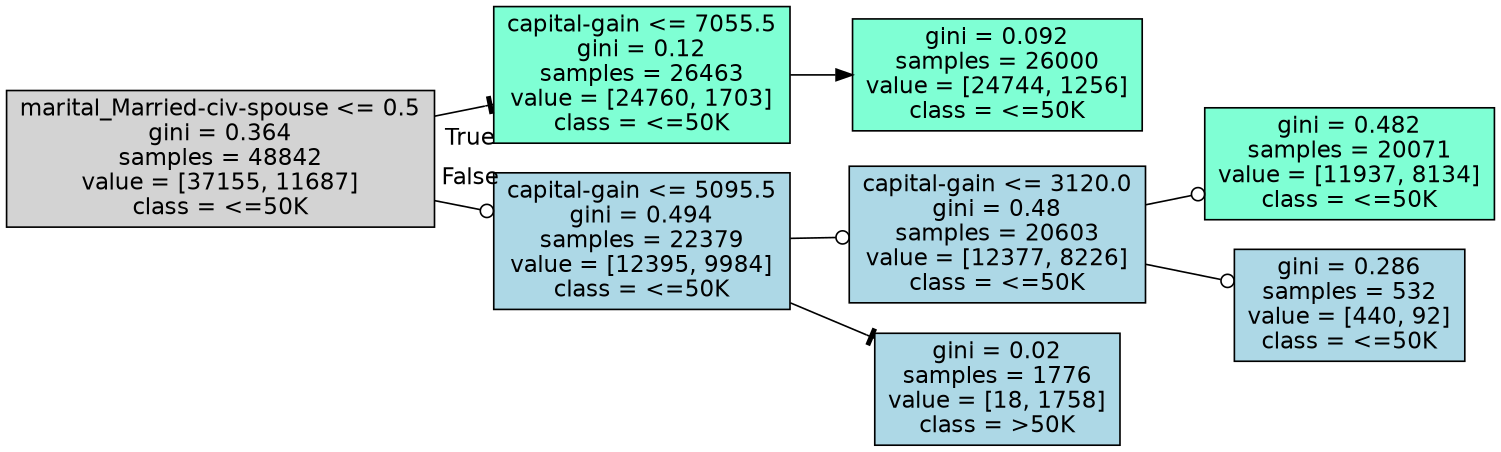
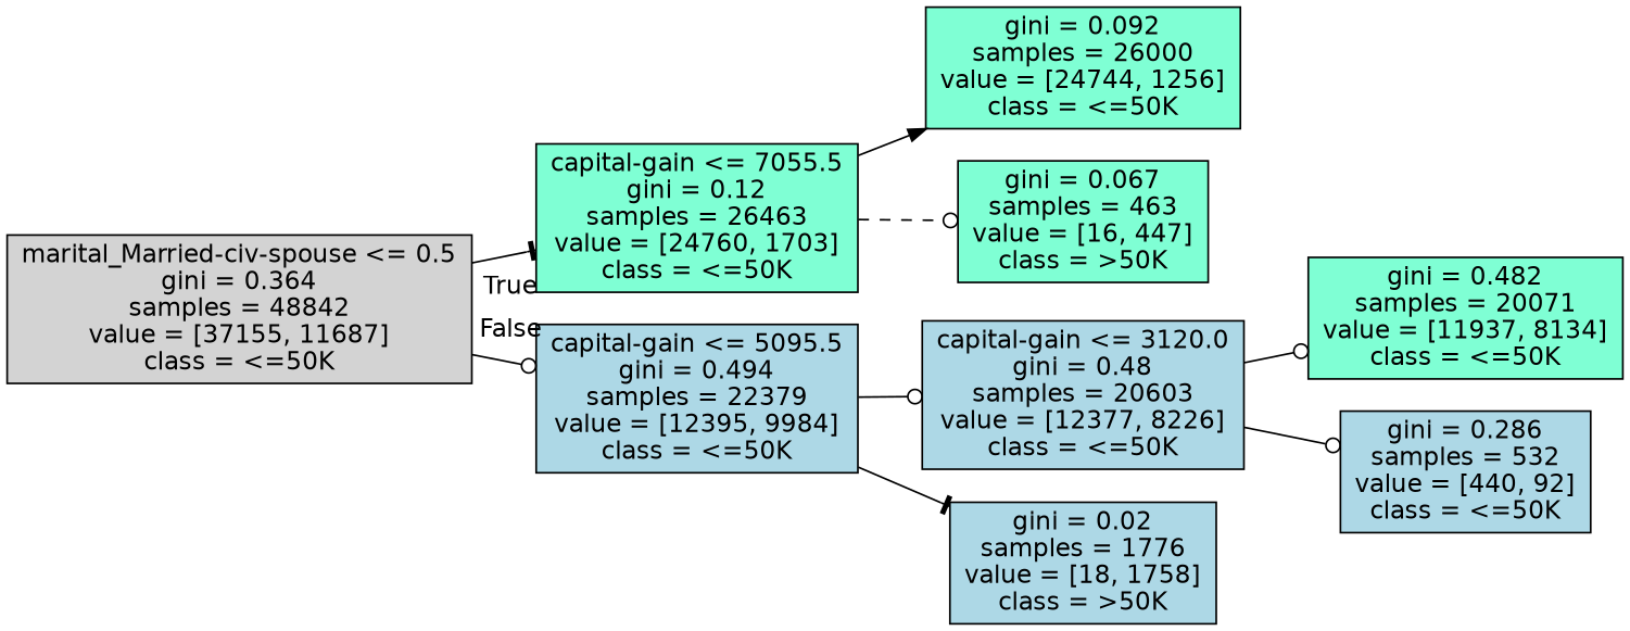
  digraph {
    rankdir=LR
    fontname="DejaVu Sans"
    node [fontname="DejaVu Sans" shape=box style=filled fillcolor=aquamarine]
    edge [fontname="DejaVu Sans" style=solid arrowhead=odot]
    n1 [label="marital_Married-civ-spouse <= 0.5\ngini = 0.364\nsamples = 48842\nvalue = [37155, 11687]\nclass = <=50K" fillcolor=lightgrey]
    n2 [label="capital-gain <= 7055.5\ngini = 0.12\nsamples = 26463\nvalue = [24760, 1703]\nclass = <=50K"]
    n3 [label="capital-gain <= 5095.5\ngini = 0.494\nsamples = 22379\nvalue = [12395, 9984]\nclass = <=50K" fillcolor=lightblue]
    n4 [label="gini = 0.092\nsamples = 26000\nvalue = [24744, 1256]\nclass = <=50K"]
+   n5 [label="gini = 0.067\nsamples = 463\nvalue = [16, 447]\nclass = >50K"]
    n6 [label="capital-gain <= 3120.0\ngini = 0.48\nsamples = 20603\nvalue = [12377, 8226]\nclass = <=50K" fillcolor=lightblue]
    n7 [label="gini = 0.02\nsamples = 1776\nvalue = [18, 1758]\nclass = >50K" fillcolor=lightblue]
    n8 [label="gini = 0.482\nsamples = 20071\nvalue = [11937, 8134]\nclass = <=50K"]
    n9 [label="gini = 0.286\nsamples = 532\nvalue = [440, 92]\nclass = <=50K" fillcolor=lightblue]
    n1 -> n2 [headlabel=True labelangle=45 labeldistance=2.5 arrowhead=tee]
    n1 -> n3 [headlabel=False labelangle=-45 labeldistance=2.5]
    n2 -> n4 [arrowhead=normal]
+   n2 -> n5 [style=dashed]
    n3 -> n6
    n3 -> n7 [arrowhead=tee]
    n6 -> n8
    n6 -> n9
  }
